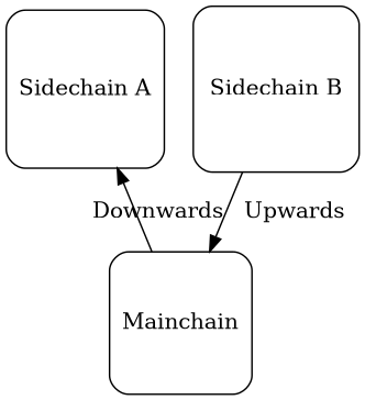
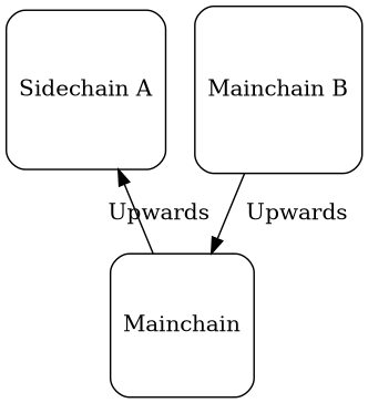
  digraph {
    splines=false
    node [shape=square style=rounded]
    n1 [label="Sidechain A"]
-   n2 [label="Sidechain B"]
+   n2 [label="Mainchain B"]
    n3 [label=Mainchain]
    subgraph sub_1 {
      rank=same
      n1
      n2
    }
    n2 -> n3 [label=" Upwards"]
-   n3 -> n1 [label=" Downwards"]
+   n3 -> n1 [label=" Upwards"]
  }
